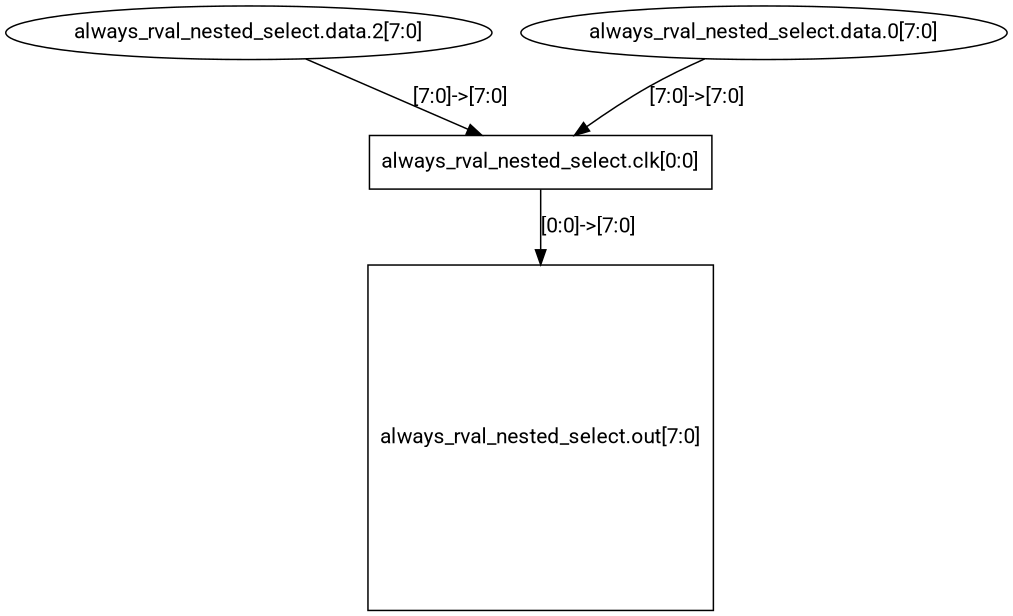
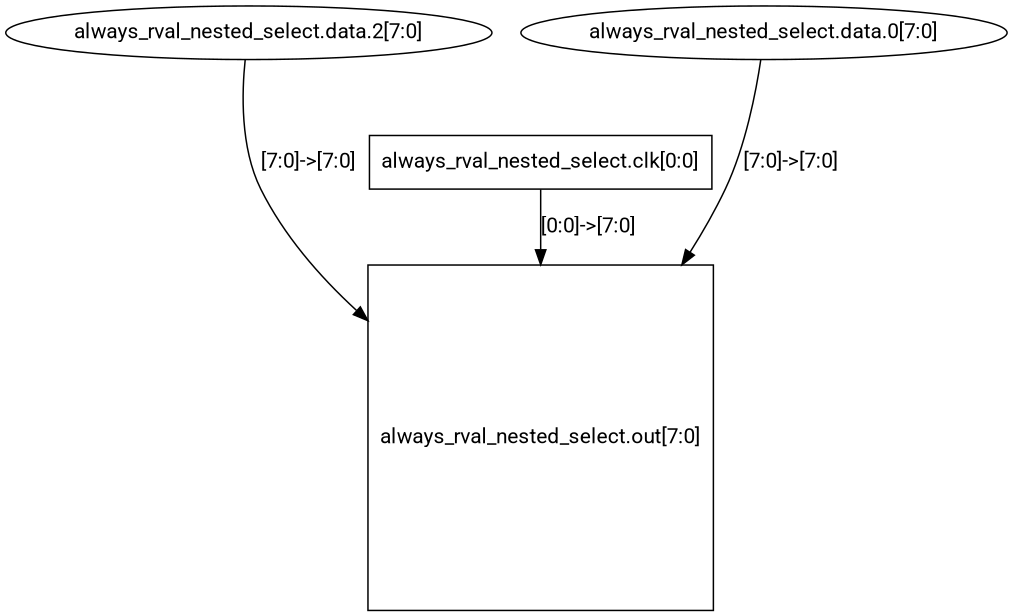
  digraph {
    fontname=Roboto
    node [fontname=Roboto shape=ellipse]
    edge [fontname=Roboto]
    n1 [label="always_rval_nested_select.out[7:0]" shape=square]
    n2 [label="always_rval_nested_select.data.2[7:0]"]
    n3 [label="always_rval_nested_select.data.0[7:0]"]
    n4 [label="always_rval_nested_select.clk[0:0]" shape=rectangle]
-   n2 -> n4 [label="[7:0]->[7:0]"]
-   n3 -> n4 [label="[7:0]->[7:0]"]
+   n2 -> n1 [label="[7:0]->[7:0]"]
+   n3 -> n1 [label="[7:0]->[7:0]"]
    n4 -> n1 [label="[0:0]->[7:0]"]
  }
